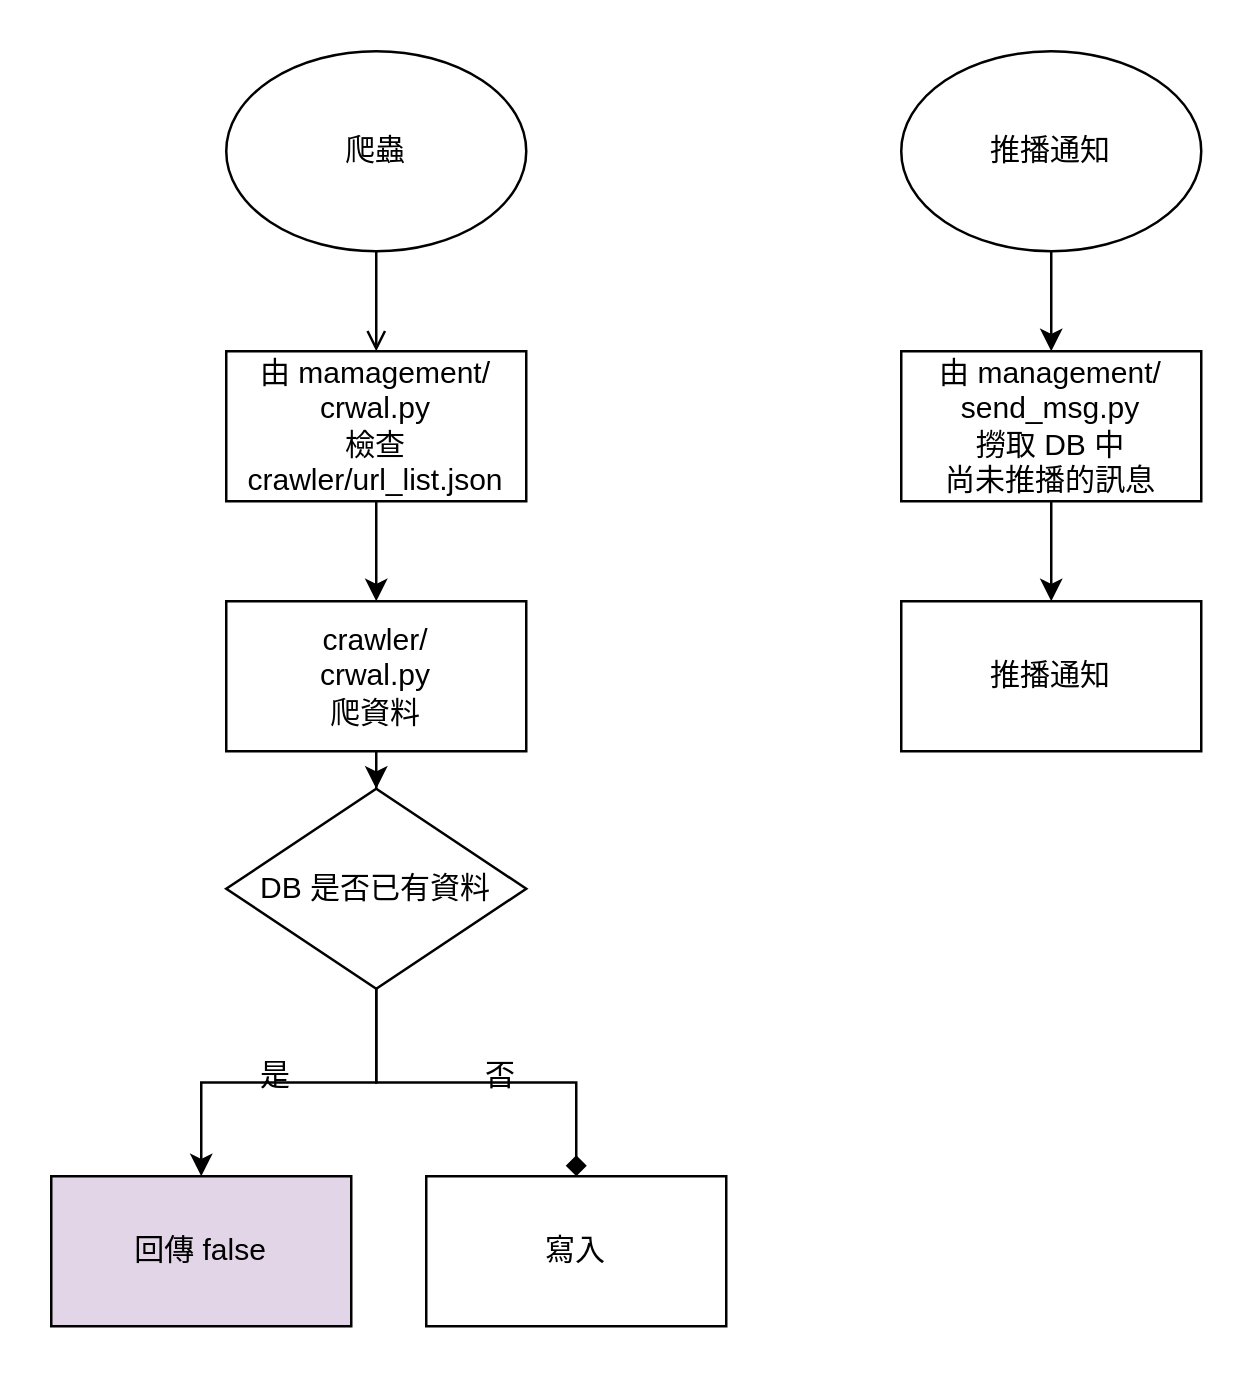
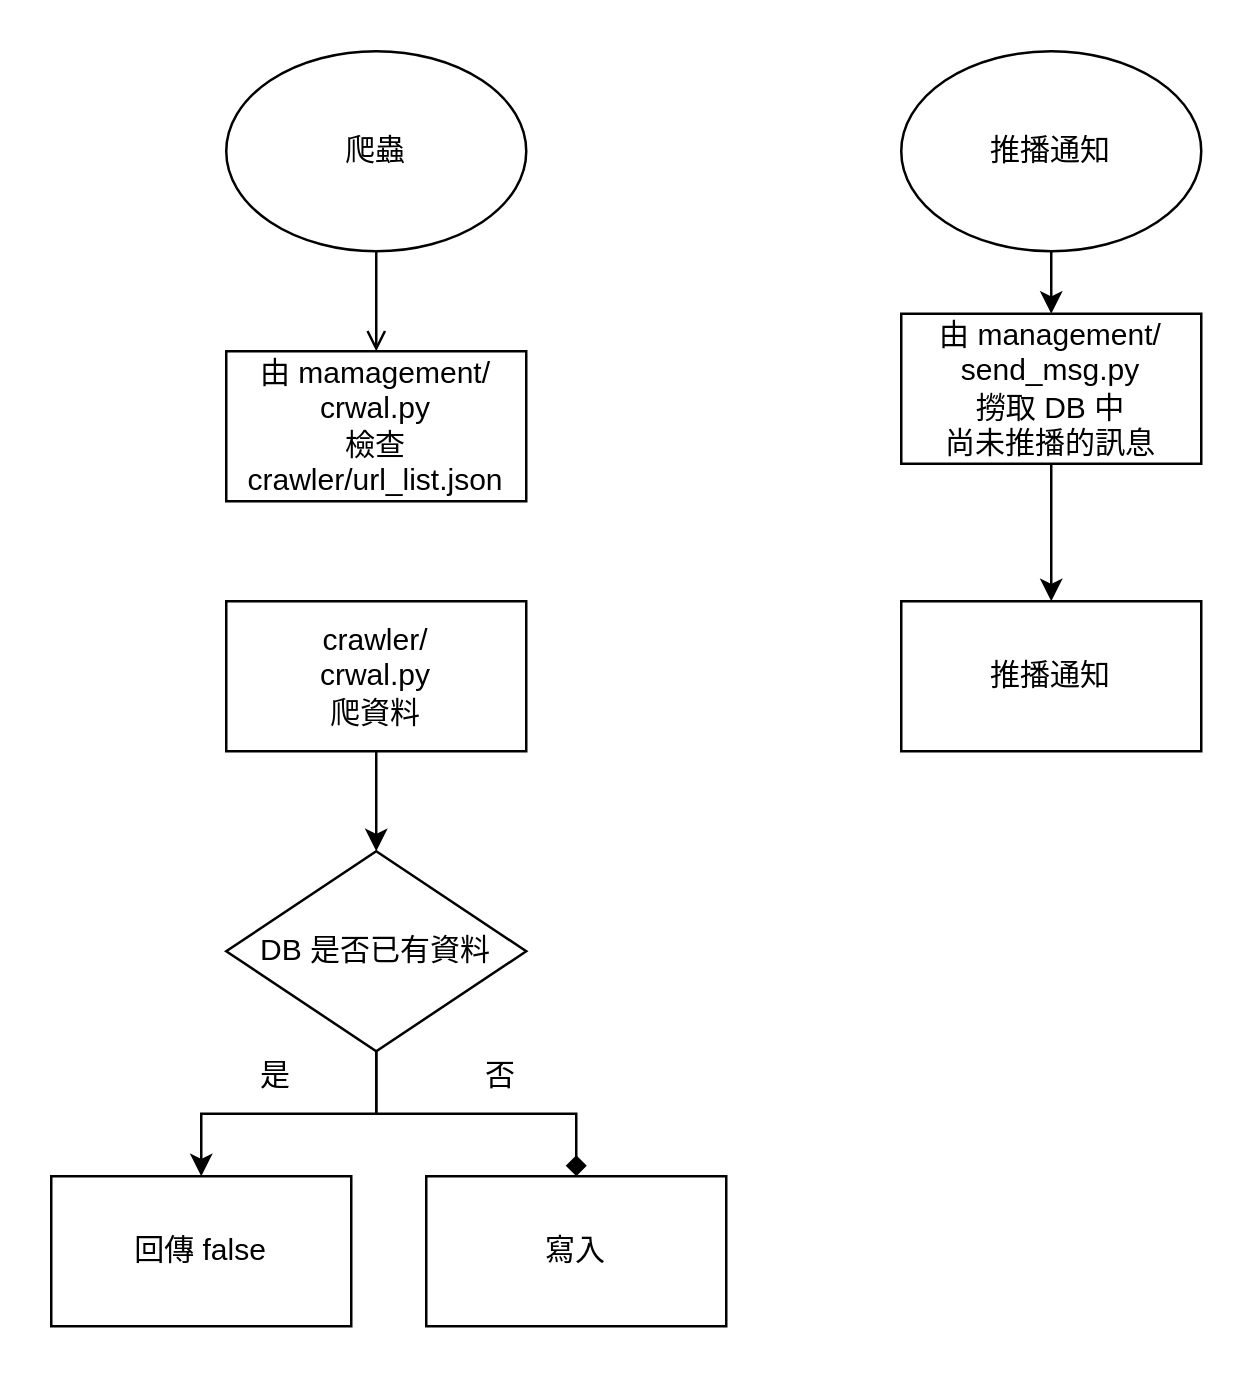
  <mxCell id="0" />
  <mxCell id="1" parent="0" />
  <mxCell id="2" style="edgeStyle=orthogonalEdgeStyle;rounded=0;orthogonalLoop=1;jettySize=auto;html=1;entryX=0.5;entryY=0;entryDx=0;entryDy=0;endArrow=open;" parent="1" source="3" target="5" edge="1"><mxGeometry relative="1" as="geometry" /></mxCell>
  <mxCell id="3" value="爬蟲" style="ellipse;whiteSpace=wrap;html=1;" parent="1" vertex="1"><mxGeometry x="90" y="20" width="120" height="80" as="geometry" /></mxCell>
- <mxCell id="4" style="edgeStyle=orthogonalEdgeStyle;rounded=0;orthogonalLoop=1;jettySize=auto;html=1;exitX=0.5;exitY=1;exitDx=0;exitDy=0;" parent="1" source="5" target="7" edge="1"><mxGeometry relative="1" as="geometry" /></mxCell>
  <mxCell id="5" value="由 mamagement/&lt;br&gt;crwal.py&lt;br&gt;檢查 crawler/url_list.json" style="rounded=0;whiteSpace=wrap;html=1;" parent="1" vertex="1"><mxGeometry x="90" y="140" width="120" height="60" as="geometry" /></mxCell>
  <mxCell id="6" style="edgeStyle=orthogonalEdgeStyle;rounded=0;orthogonalLoop=1;jettySize=auto;html=1;entryX=0.5;entryY=0;entryDx=0;entryDy=0;" parent="1" source="7" target="10" edge="1"><mxGeometry relative="1" as="geometry" /></mxCell>
  <mxCell id="7" value="crawler/&lt;br&gt;crwal.py&lt;br&gt;爬資料" style="rounded=0;whiteSpace=wrap;html=1;" parent="1" vertex="1"><mxGeometry x="90" y="240" width="120" height="60" as="geometry" /></mxCell>
  <mxCell id="8" style="edgeStyle=orthogonalEdgeStyle;rounded=0;orthogonalLoop=1;jettySize=auto;html=1;entryX=0.5;entryY=0;entryDx=0;entryDy=0;endArrow=diamond;" parent="1" source="10" target="11" edge="1"><mxGeometry relative="1" as="geometry" /></mxCell>
  <mxCell id="9" style="edgeStyle=orthogonalEdgeStyle;rounded=0;orthogonalLoop=1;jettySize=auto;html=1;entryX=0.5;entryY=0;entryDx=0;entryDy=0;" parent="1" source="10" target="12" edge="1"><mxGeometry relative="1" as="geometry" /></mxCell>
- <mxCell id="10" value="DB 是否已有資料" style="rhombus;whiteSpace=wrap;html=1;" parent="1" vertex="1"><mxGeometry x="90" y="315" width="120" height="80" as="geometry" /></mxCell>
+ <mxCell id="10" value="DB 是否已有資料" style="rhombus;whiteSpace=wrap;html=1;" parent="1" vertex="1"><mxGeometry x="90" y="340" width="120" height="80" as="geometry" /></mxCell>
  <mxCell id="11" value="寫入" style="rounded=0;whiteSpace=wrap;html=1;" parent="1" vertex="1"><mxGeometry x="170" y="470" width="120" height="60" as="geometry" /></mxCell>
- <mxCell id="12" value="回傳 false" style="rounded=0;whiteSpace=wrap;html=1;fillColor=#e1d5e7;" parent="1" vertex="1"><mxGeometry x="20" y="470" width="120" height="60" as="geometry" /></mxCell>
+ <mxCell id="12" value="回傳 false" style="rounded=0;whiteSpace=wrap;html=1;" parent="1" vertex="1"><mxGeometry x="20" y="470" width="120" height="60" as="geometry" /></mxCell>
  <mxCell id="13" style="edgeStyle=orthogonalEdgeStyle;rounded=0;orthogonalLoop=1;jettySize=auto;html=1;entryX=0.5;entryY=0;entryDx=0;entryDy=0;" parent="1" source="14" target="16" edge="1"><mxGeometry relative="1" as="geometry" /></mxCell>
  <mxCell id="14" value="推播通知" style="ellipse;whiteSpace=wrap;html=1;" parent="1" vertex="1"><mxGeometry x="360" y="20" width="120" height="80" as="geometry" /></mxCell>
  <mxCell id="15" style="edgeStyle=orthogonalEdgeStyle;rounded=0;orthogonalLoop=1;jettySize=auto;html=1;entryX=0.5;entryY=0;entryDx=0;entryDy=0;" parent="1" source="16" target="17" edge="1"><mxGeometry relative="1" as="geometry" /></mxCell>
- <mxCell id="16" value="由 management/&lt;br&gt;send_msg.py&lt;br&gt;撈取 DB 中&lt;br&gt;尚未推播的訊息" style="rounded=0;whiteSpace=wrap;html=1;" parent="1" vertex="1"><mxGeometry x="360" y="140" width="120" height="60" as="geometry" /></mxCell>
+ <mxCell id="16" value="由 management/&lt;br&gt;send_msg.py&lt;br&gt;撈取 DB 中&lt;br&gt;尚未推播的訊息" style="rounded=0;whiteSpace=wrap;html=1;" parent="1" vertex="1"><mxGeometry x="360" y="125" width="120" height="60" as="geometry" /></mxCell>
  <mxCell id="17" value="推播通知" style="rounded=0;whiteSpace=wrap;html=1;" parent="1" vertex="1"><mxGeometry x="360" y="240" width="120" height="60" as="geometry" /></mxCell>
  <mxCell id="18" value="否" style="text;html=1;strokeColor=none;fillColor=none;align=center;verticalAlign=middle;whiteSpace=wrap;rounded=0;" parent="1" vertex="1"><mxGeometry x="180" y="420" width="40" height="20" as="geometry" /></mxCell>
  <mxCell id="19" value="是" style="text;html=1;strokeColor=none;fillColor=none;align=center;verticalAlign=middle;whiteSpace=wrap;rounded=0;" parent="1" vertex="1"><mxGeometry x="90" y="420" width="40" height="20" as="geometry" /></mxCell>
